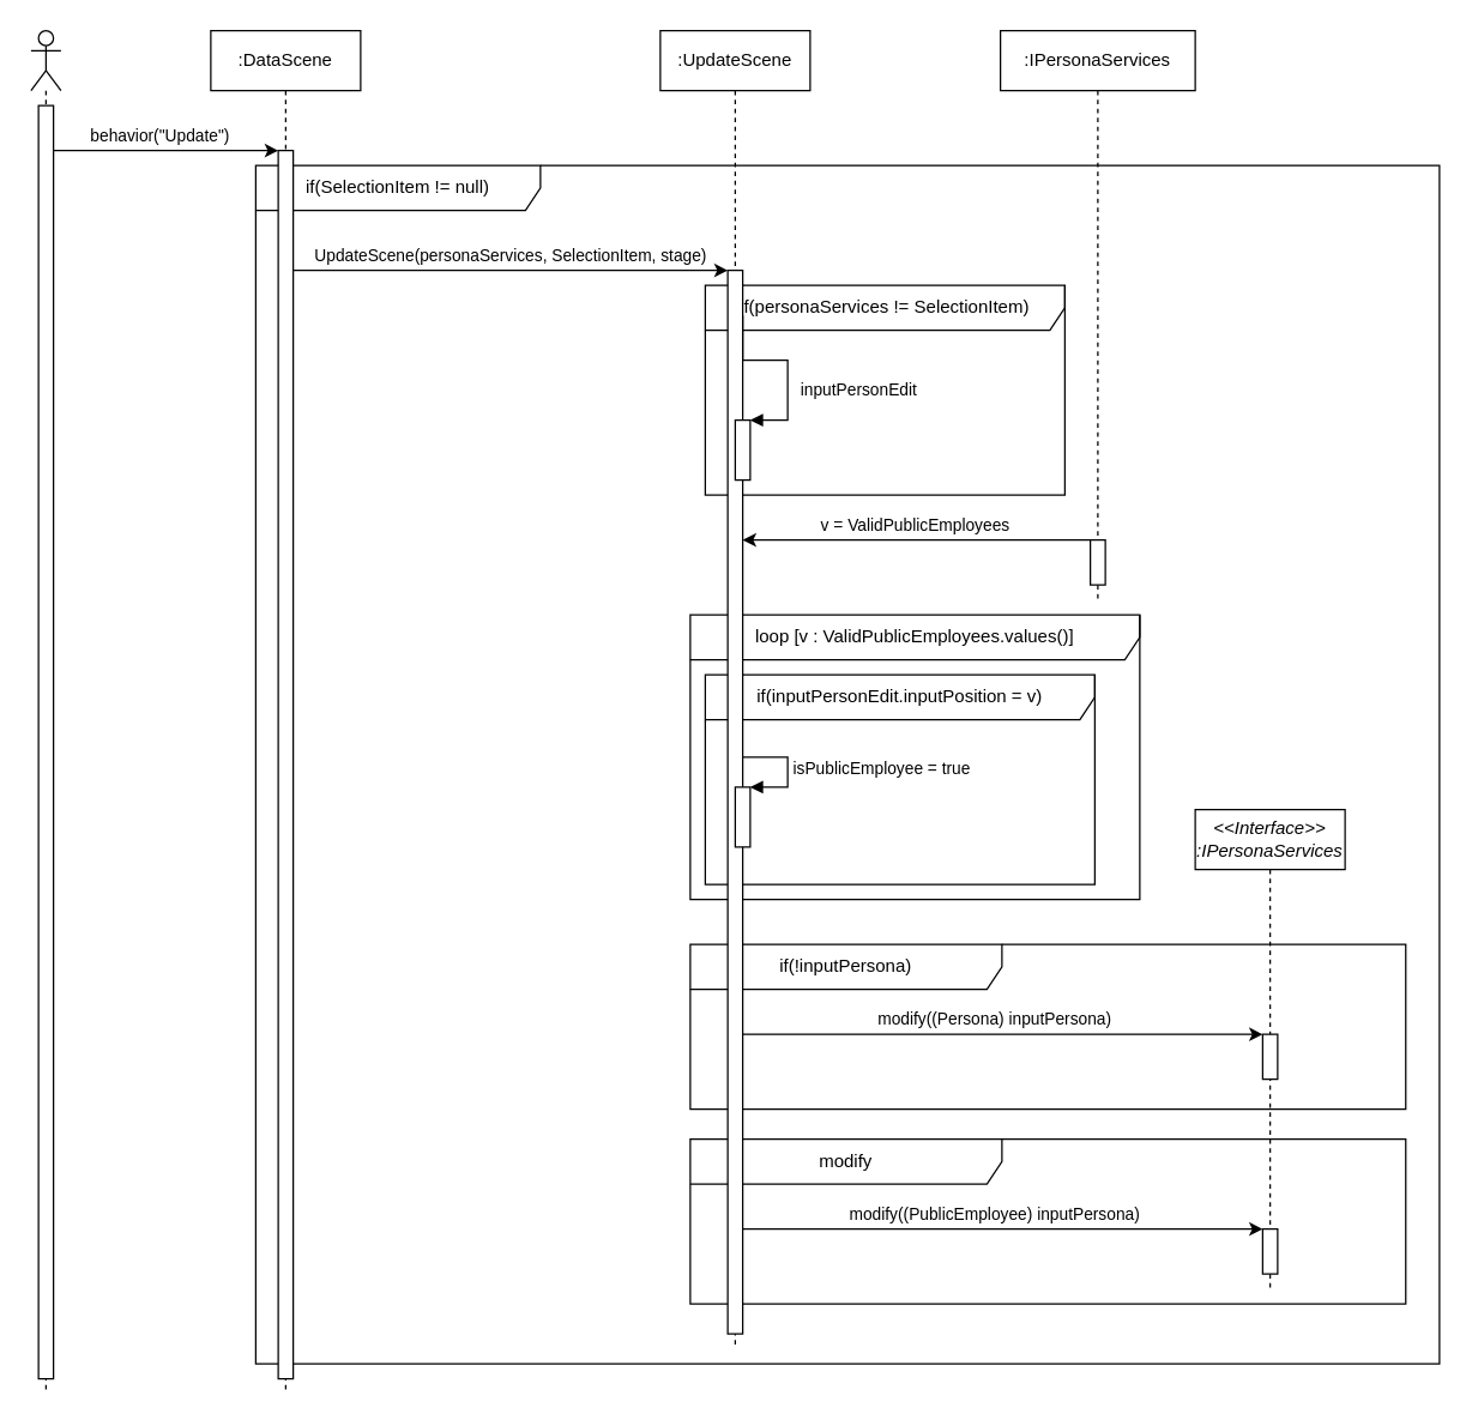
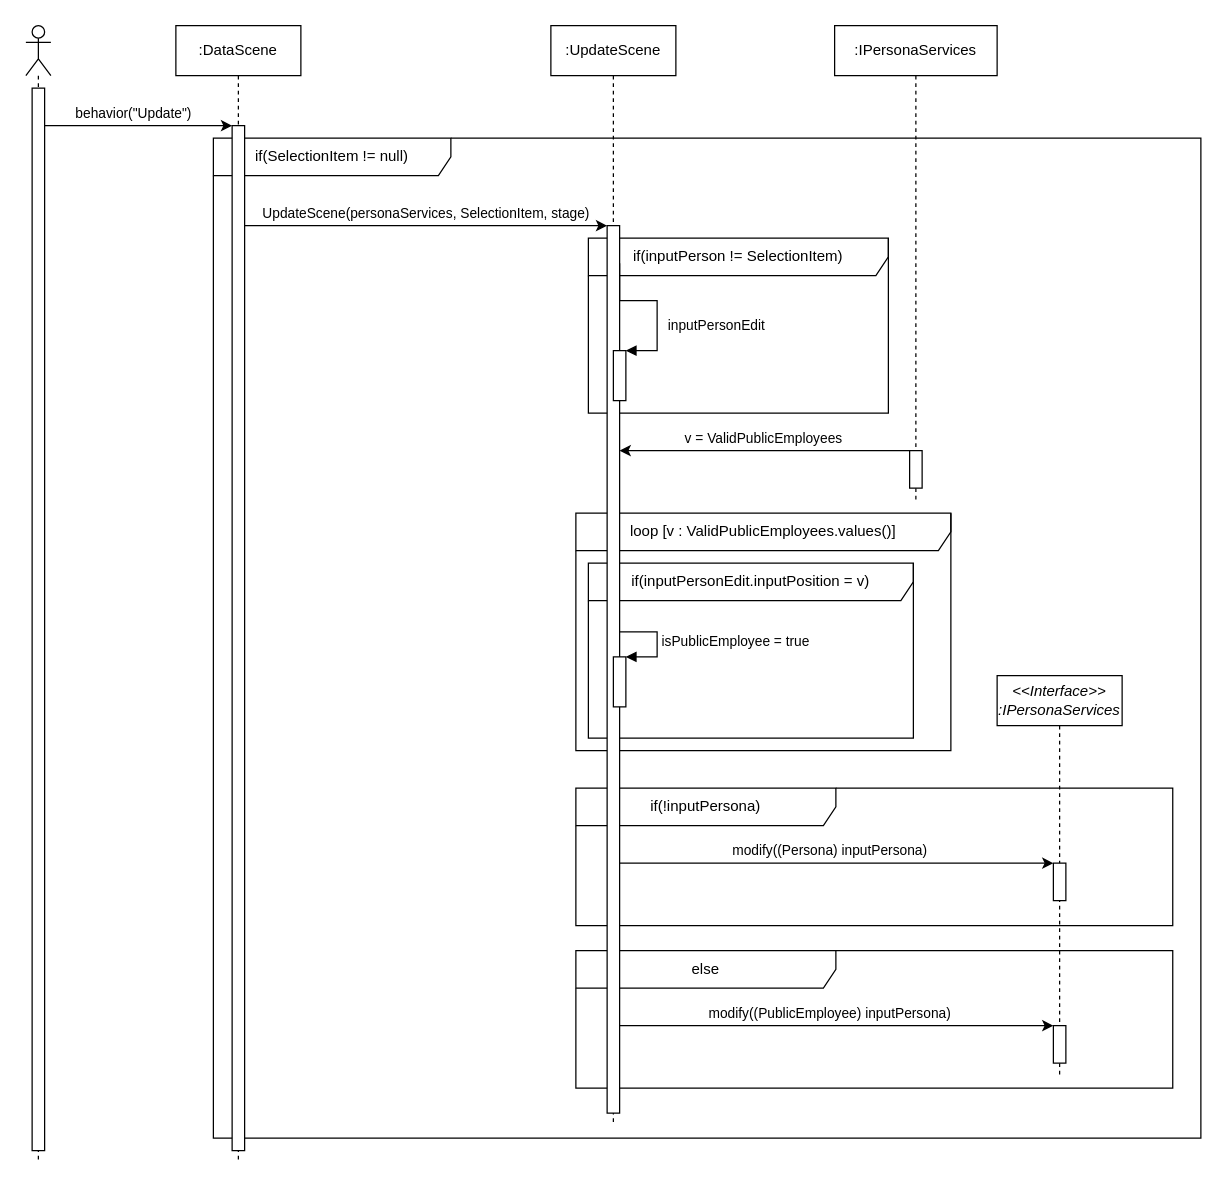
  <mxCell id="0" />
  <mxCell id="1" parent="0" />
  <mxCell id="2" value="if(SelectionItem != null)" style="shape=umlFrame;whiteSpace=wrap;html=1;width=190;height=30;" vertex="1" parent="1"><mxGeometry x="170" y="110" width="790" height="800" as="geometry" /></mxCell>
- <mxCell id="3" value="modify" style="shape=umlFrame;whiteSpace=wrap;html=1;width=208;height=30;" vertex="1" parent="1"><mxGeometry x="460" y="760" width="477.5" height="110" as="geometry" /></mxCell>
+ <mxCell id="3" value="else" style="shape=umlFrame;whiteSpace=wrap;html=1;width=208;height=30;" vertex="1" parent="1"><mxGeometry x="460" y="760" width="477.5" height="110" as="geometry" /></mxCell>
  <mxCell id="4" value="if(!inputPersona)" style="shape=umlFrame;whiteSpace=wrap;html=1;width=208;height=30;" vertex="1" parent="1"><mxGeometry x="460" y="630" width="477.5" height="110" as="geometry" /></mxCell>
  <mxCell id="5" value="loop [v : ValidPublicEmployees.values()]" style="shape=umlFrame;whiteSpace=wrap;html=1;width=310;height=30;" vertex="1" parent="1"><mxGeometry x="460" y="410" width="300" height="190" as="geometry" /></mxCell>
  <mxCell id="6" value=":IPersonaServices" style="shape=umlLifeline;perimeter=lifelinePerimeter;whiteSpace=wrap;html=1;container=1;collapsible=0;recursiveResize=0;outlineConnect=0;" vertex="1" parent="1"><mxGeometry x="667" y="20" width="130" height="380" as="geometry" /></mxCell>
  <mxCell id="7" value="" style="html=1;points=[];perimeter=orthogonalPerimeter;" vertex="1" parent="6"><mxGeometry x="60" y="340" width="10" height="30" as="geometry" /></mxCell>
  <mxCell id="8" value="if(inputPersonEdit.inputPosition = v)" style="shape=umlFrame;whiteSpace=wrap;html=1;width=260;height=30;" vertex="1" parent="1"><mxGeometry x="470" y="450" width="260" height="140" as="geometry" /></mxCell>
- <mxCell id="9" value="if(personaServices != SelectionItem)" style="shape=umlFrame;whiteSpace=wrap;html=1;width=240;height=30;" vertex="1" parent="1"><mxGeometry x="470" y="190" width="240" height="140" as="geometry" /></mxCell>
+ <mxCell id="9" value="if(inputPerson != SelectionItem)" style="shape=umlFrame;whiteSpace=wrap;html=1;width=240;height=30;" vertex="1" parent="1"><mxGeometry x="470" y="190" width="240" height="140" as="geometry" /></mxCell>
  <mxCell id="10" value="" style="shape=umlLifeline;participant=umlActor;perimeter=lifelinePerimeter;whiteSpace=wrap;html=1;container=1;collapsible=0;recursiveResize=0;verticalAlign=top;spacingTop=36;outlineConnect=0;" vertex="1" parent="1"><mxGeometry x="20" y="20" width="20" height="910" as="geometry" /></mxCell>
  <mxCell id="11" value="" style="html=1;points=[];perimeter=orthogonalPerimeter;" vertex="1" parent="10"><mxGeometry x="5" y="50" width="10" height="850" as="geometry" /></mxCell>
  <mxCell id="12" value=":DataScene" style="shape=umlLifeline;perimeter=lifelinePerimeter;whiteSpace=wrap;html=1;container=1;collapsible=0;recursiveResize=0;outlineConnect=0;" vertex="1" parent="1"><mxGeometry x="140" y="20" width="100" height="910" as="geometry" /></mxCell>
  <mxCell id="13" value="" style="html=1;points=[];perimeter=orthogonalPerimeter;" vertex="1" parent="12"><mxGeometry x="45" y="80" width="10" height="820" as="geometry" /></mxCell>
  <mxCell id="14" value="behavior(&quot;Update&quot;)" style="edgeStyle=orthogonalEdgeStyle;rounded=0;orthogonalLoop=1;jettySize=auto;html=1;" edge="1" parent="1" source="11" target="13"><mxGeometry x="-0.056" y="10" relative="1" as="geometry"><Array as="points"><mxPoint x="100" y="100" /><mxPoint x="100" y="100" /></Array><mxPoint as="offset" /></mxGeometry></mxCell>
  <mxCell id="15" value=":UpdateScene" style="shape=umlLifeline;perimeter=lifelinePerimeter;whiteSpace=wrap;html=1;container=1;collapsible=0;recursiveResize=0;outlineConnect=0;" vertex="1" parent="1"><mxGeometry x="440" y="20" width="100" height="880" as="geometry" /></mxCell>
  <mxCell id="16" value="" style="html=1;points=[];perimeter=orthogonalPerimeter;" vertex="1" parent="15"><mxGeometry x="45" y="160" width="10" height="710" as="geometry" /></mxCell>
  <mxCell id="17" value="" style="html=1;points=[];perimeter=orthogonalPerimeter;" vertex="1" parent="15"><mxGeometry x="50" y="260" width="10" height="40" as="geometry" /></mxCell>
  <mxCell id="18" value="inputPersonEdit" style="edgeStyle=orthogonalEdgeStyle;html=1;align=left;spacingLeft=2;endArrow=block;rounded=0;entryX=1;entryY=0;" edge="1" target="17" parent="15"><mxGeometry x="0.28" y="5" relative="1" as="geometry"><mxPoint x="55" y="190" as="sourcePoint" /><Array as="points"><mxPoint x="55" y="220" /><mxPoint x="85" y="220" /><mxPoint x="85" y="260" /></Array><mxPoint as="offset" /></mxGeometry></mxCell>
  <mxCell id="19" value="" style="html=1;points=[];perimeter=orthogonalPerimeter;" vertex="1" parent="15"><mxGeometry x="50" y="505" width="10" height="40" as="geometry" /></mxCell>
  <mxCell id="20" value="isPublicEmployee = true" style="edgeStyle=orthogonalEdgeStyle;html=1;align=left;spacingLeft=2;endArrow=block;rounded=0;entryX=1;entryY=0;labelBackgroundColor=none;" edge="1" target="19" parent="15"><mxGeometry relative="1" as="geometry"><mxPoint x="55" y="485" as="sourcePoint" /><Array as="points"><mxPoint x="85" y="485" /></Array></mxGeometry></mxCell>
  <mxCell id="21" value="UpdateScene(personaServices, SelectionItem, stage)" style="edgeStyle=orthogonalEdgeStyle;rounded=0;orthogonalLoop=1;jettySize=auto;html=1;" edge="1" parent="1" source="13" target="16"><mxGeometry y="10" relative="1" as="geometry"><Array as="points"><mxPoint x="290" y="180" /><mxPoint x="290" y="180" /></Array><mxPoint as="offset" /></mxGeometry></mxCell>
  <mxCell id="22" value="&#10;&#10;&lt;span style=&quot;color: rgb(0, 0, 0); font-family: helvetica; font-size: 11px; font-style: normal; font-weight: 400; letter-spacing: normal; text-align: center; text-indent: 0px; text-transform: none; word-spacing: 0px; display: inline; float: none;&quot;&gt;v = ValidPublicEmployees&lt;/span&gt;&#10;&#10;" style="edgeStyle=orthogonalEdgeStyle;rounded=0;orthogonalLoop=1;jettySize=auto;html=1;labelBackgroundColor=none;" edge="1" parent="1" source="7" target="16"><mxGeometry x="0.009" y="-10" relative="1" as="geometry"><Array as="points"><mxPoint x="610" y="360" /><mxPoint x="610" y="360" /></Array><mxPoint as="offset" /></mxGeometry></mxCell>
  <mxCell id="23" value="&amp;lt;&amp;lt;Interface&amp;gt;&amp;gt;&lt;br&gt;:IPersonaServices" style="shape=umlLifeline;perimeter=lifelinePerimeter;whiteSpace=wrap;html=1;container=1;collapsible=0;recursiveResize=0;outlineConnect=0;fontStyle=2" vertex="1" parent="1"><mxGeometry x="797" y="540" width="100" height="320" as="geometry" /></mxCell>
  <mxCell id="24" value="" style="html=1;points=[];perimeter=orthogonalPerimeter;" vertex="1" parent="23"><mxGeometry x="45" y="150" width="10" height="30" as="geometry" /></mxCell>
  <mxCell id="25" value="" style="html=1;points=[];perimeter=orthogonalPerimeter;" vertex="1" parent="23"><mxGeometry x="45" y="280" width="10" height="30" as="geometry" /></mxCell>
  <mxCell id="26" value="modify((Persona) inputPersona)" style="edgeStyle=orthogonalEdgeStyle;rounded=0;orthogonalLoop=1;jettySize=auto;html=1;" edge="1" parent="1" source="16" target="24"><mxGeometry x="-0.034" y="10" relative="1" as="geometry"><Array as="points"><mxPoint x="670" y="690" /><mxPoint x="670" y="690" /></Array><mxPoint as="offset" /><mxPoint x="500" y="699.5" as="sourcePoint" /><mxPoint x="812.5" y="699.5" as="targetPoint" /></mxGeometry></mxCell>
  <mxCell id="27" value="modify((PublicEmployee) inputPersona)" style="edgeStyle=orthogonalEdgeStyle;rounded=0;orthogonalLoop=1;jettySize=auto;html=1;" edge="1" parent="1" source="16" target="25"><mxGeometry x="-0.034" y="10" relative="1" as="geometry"><Array as="points"><mxPoint x="580" y="820" /><mxPoint x="580" y="820" /></Array><mxPoint as="offset" /><mxPoint x="505" y="700" as="sourcePoint" /><mxPoint x="852" y="700" as="targetPoint" /></mxGeometry></mxCell>
